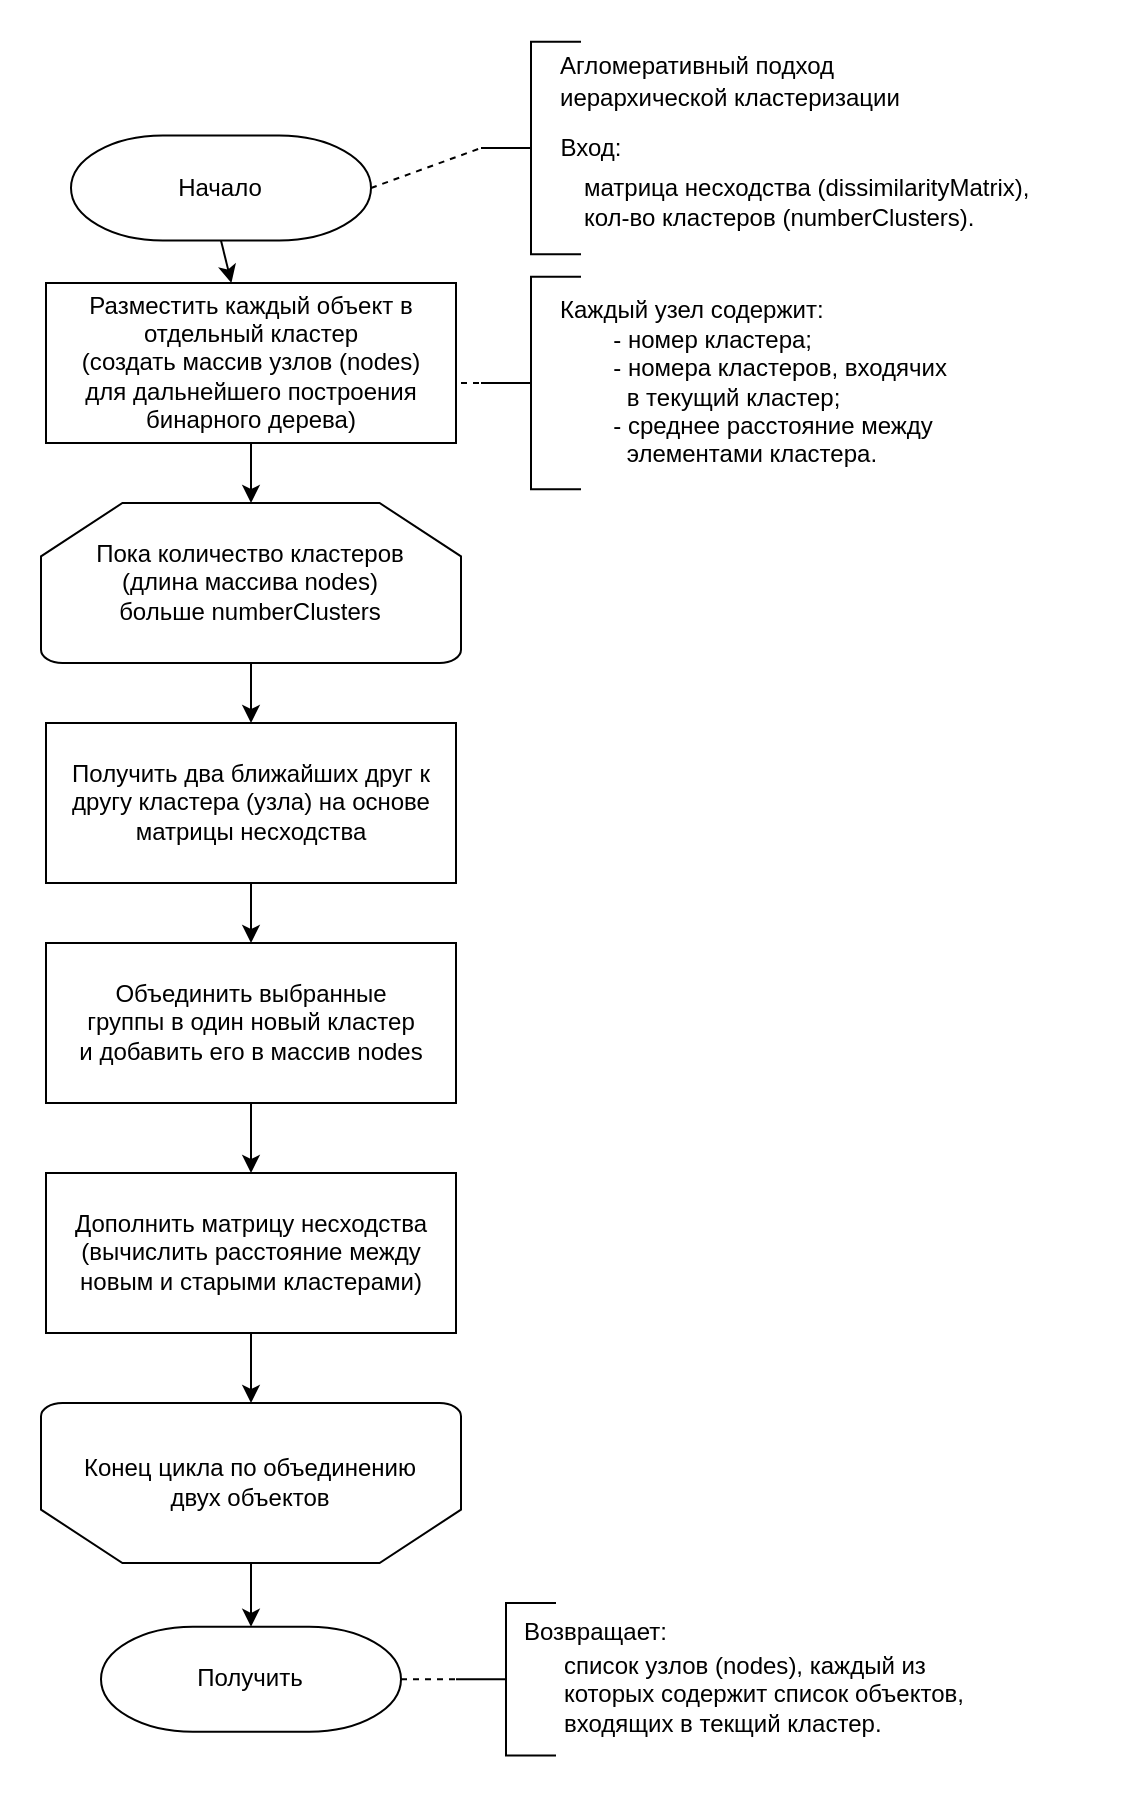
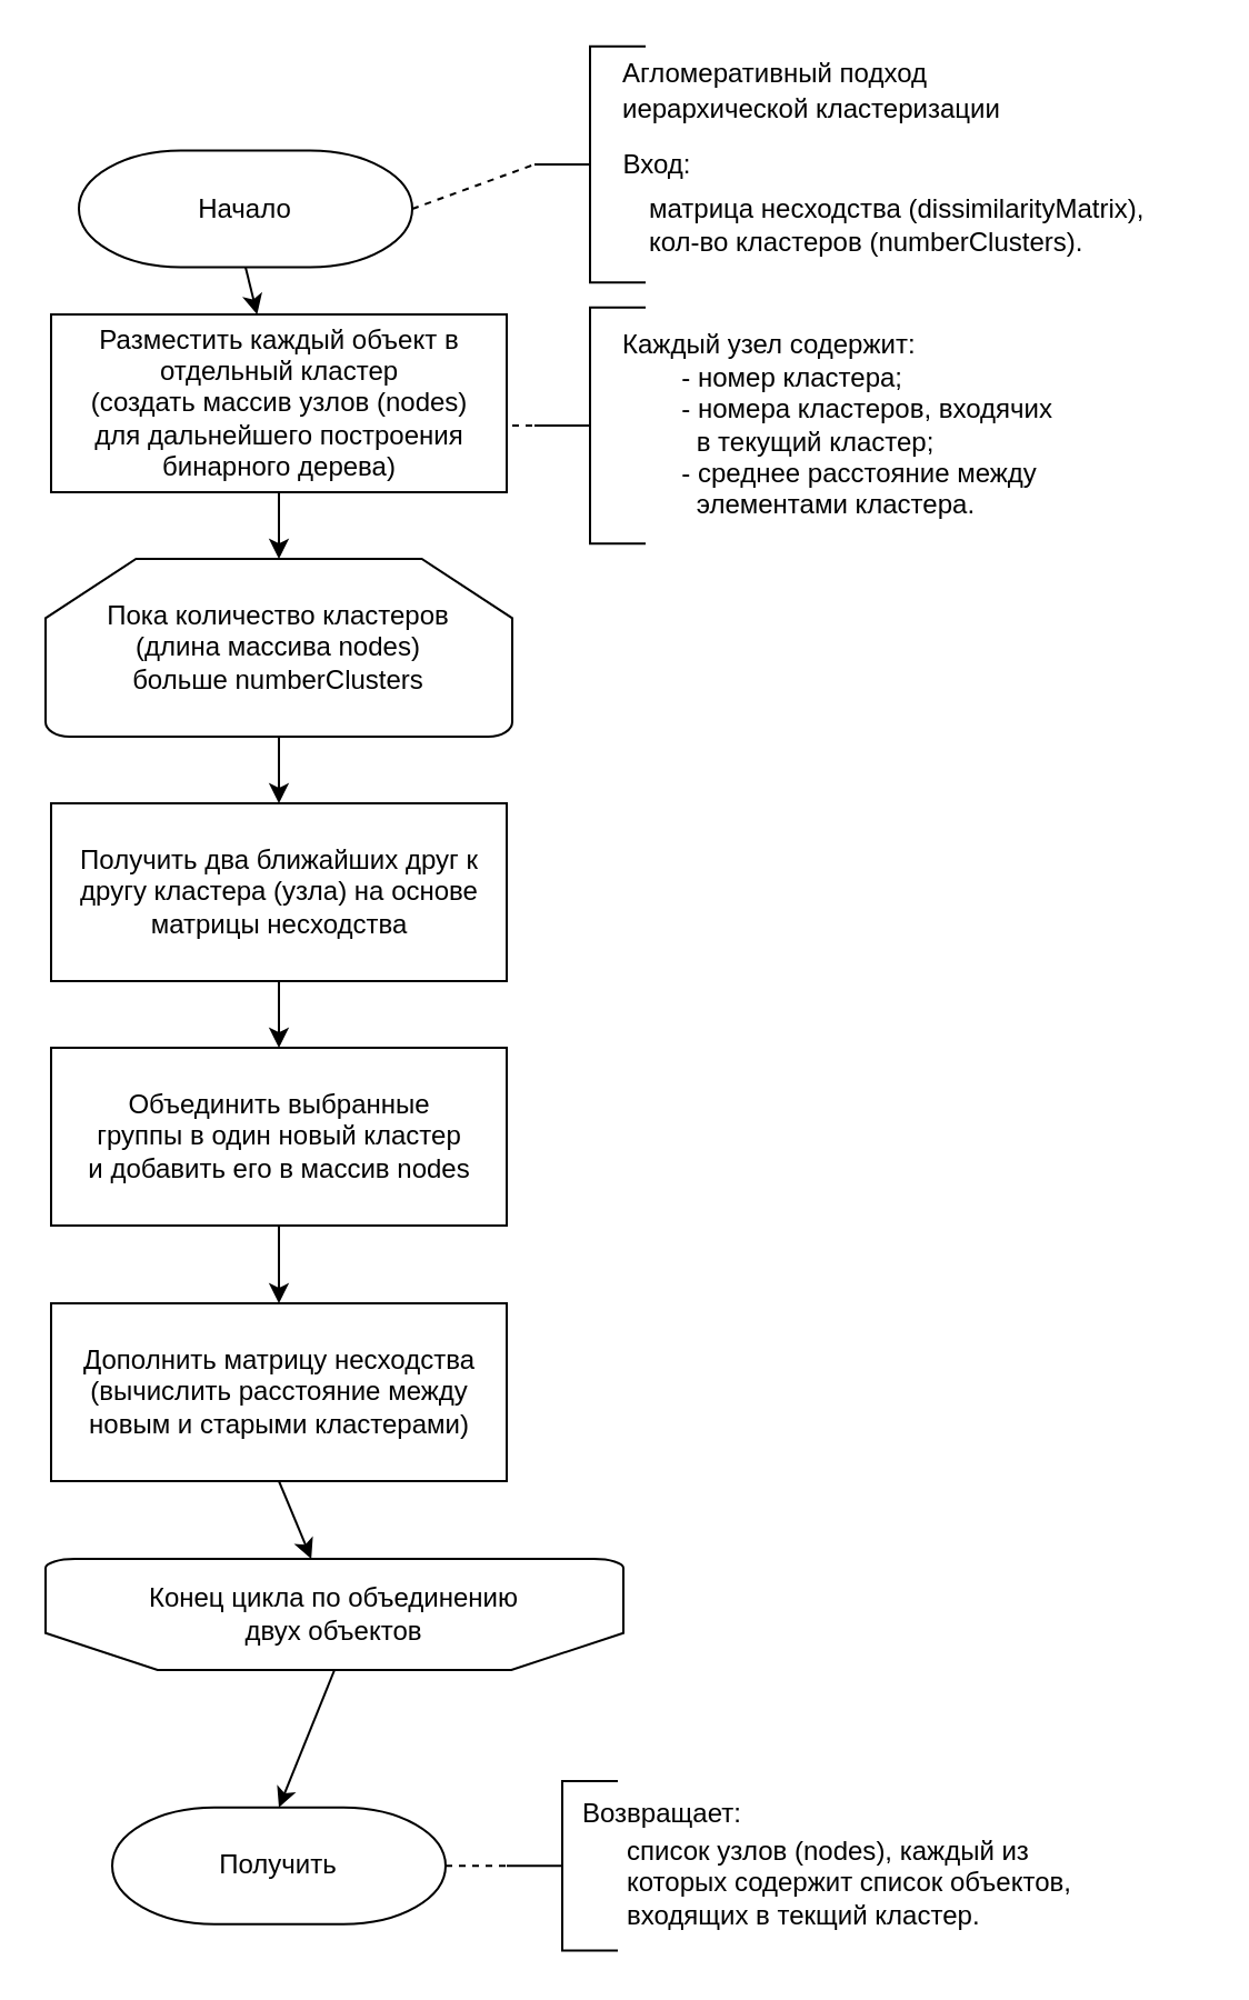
  <mxCell id="0" />
  <mxCell id="1" parent="0" />
  <mxCell id="2" style="edgeStyle=none;html=1;entryX=0;entryY=0.5;entryDx=0;entryDy=0;entryPerimeter=0;fontSize=12;endArrow=none;endFill=0;dashed=1;exitX=1;exitY=0.5;exitDx=0;exitDy=0;exitPerimeter=0;" parent="1" source="4" target="5" edge="1"><mxGeometry relative="1" as="geometry"><mxPoint x="230" y="74" as="sourcePoint" /></mxGeometry></mxCell>
  <mxCell id="3" style="edgeStyle=none;html=1;exitX=0.5;exitY=1;exitDx=0;exitDy=0;exitPerimeter=0;" parent="1" source="4" target="10" edge="1"><mxGeometry relative="1" as="geometry" /></mxCell>
  <mxCell id="4" value="Начало" style="strokeWidth=1;html=1;shape=mxgraph.flowchart.terminator;whiteSpace=wrap;strokeColor=default;gradientColor=none;" parent="1" vertex="1"><mxGeometry x="35" y="67.25" width="150" height="52.5" as="geometry" /></mxCell>
  <mxCell id="5" value="" style="strokeWidth=1;html=1;shape=mxgraph.flowchart.annotation_2;align=left;labelPosition=right;pointerEvents=1;strokeColor=default;fontSize=13;gradientColor=none;" parent="1" vertex="1"><mxGeometry x="240" y="20.38" width="50" height="106.25" as="geometry" /></mxCell>
  <mxCell id="6" value="&lt;span style=&quot;font-size: 12px;&quot;&gt;Агломеративный подход &lt;br&gt;иерархической кластеризации&lt;/span&gt;" style="text;html=1;align=left;verticalAlign=middle;resizable=0;points=[];autosize=1;strokeColor=none;fillColor=none;fontSize=13;strokeWidth=1;" parent="1" vertex="1"><mxGeometry x="277.5" y="20.38" width="200" height="40" as="geometry" /></mxCell>
  <mxCell id="7" value="Вход:" style="text;html=1;align=center;verticalAlign=middle;resizable=0;points=[];autosize=1;strokeColor=none;fillColor=none;fontSize=12;" parent="1" vertex="1"><mxGeometry x="270" y="58.5" width="50" height="30" as="geometry" /></mxCell>
  <mxCell id="8" value="матрица несходства (&lt;span style=&quot;text-align: center;&quot;&gt;dissimilarityMatrix&lt;/span&gt;),&lt;br&gt;кол-во кластеров (numberClusters)." style="text;html=1;align=left;verticalAlign=middle;resizable=0;points=[];autosize=1;strokeColor=none;fillColor=none;fontSize=12;" parent="1" vertex="1"><mxGeometry x="290" y="81" width="250" height="40" as="geometry" /></mxCell>
  <mxCell id="9" style="edgeStyle=none;html=1;exitX=0.5;exitY=1;exitDx=0;exitDy=0;entryX=0.5;entryY=0;entryDx=0;entryDy=0;entryPerimeter=0;" parent="1" source="10" target="20" edge="1"><mxGeometry relative="1" as="geometry" /></mxCell>
  <mxCell id="10" value="Разместить каждый объект в отдельный кластер&lt;br&gt;(создать массив узлов (nodes) &lt;br&gt;для дальнейшего построения бинарного дерева)" style="rounded=0;whiteSpace=wrap;html=1;strokeColor=default;strokeWidth=1;fontSize=12;gradientColor=none;" parent="1" vertex="1"><mxGeometry x="22.5" y="141" width="205" height="80" as="geometry" /></mxCell>
  <mxCell id="11" value="Получить" style="strokeWidth=1;html=1;shape=mxgraph.flowchart.terminator;whiteSpace=wrap;strokeColor=default;gradientColor=none;" parent="1" vertex="1"><mxGeometry x="50" y="812.88" width="150" height="52.5" as="geometry" /></mxCell>
  <mxCell id="12" style="edgeStyle=none;html=1;entryX=0;entryY=0.5;entryDx=0;entryDy=0;entryPerimeter=0;fontSize=12;endArrow=none;endFill=0;dashed=1;exitX=1;exitY=0.5;exitDx=0;exitDy=0;exitPerimeter=0;" parent="1" source="11" target="13" edge="1"><mxGeometry relative="1" as="geometry"><mxPoint x="200" y="837.25" as="sourcePoint" /></mxGeometry></mxCell>
  <mxCell id="13" value="" style="strokeWidth=1;html=1;shape=mxgraph.flowchart.annotation_2;align=left;labelPosition=right;pointerEvents=1;strokeColor=default;fontSize=13;gradientColor=none;" parent="1" vertex="1"><mxGeometry x="227.5" y="801" width="50" height="76.25" as="geometry" /></mxCell>
  <mxCell id="14" value="Возвращает:" style="text;html=1;align=left;verticalAlign=middle;resizable=0;points=[];autosize=1;strokeColor=none;fillColor=none;fontSize=12;" parent="1" vertex="1"><mxGeometry x="260" y="801" width="100" height="30" as="geometry" /></mxCell>
  <mxCell id="15" value="список узлов (&lt;span style=&quot;text-align: center;&quot;&gt;nodes&lt;/span&gt;), каждый из &lt;br&gt;которых содержит список объектов, &lt;br&gt;входящих в текщий кластер." style="text;html=1;align=left;verticalAlign=middle;resizable=0;points=[];autosize=1;strokeColor=none;fillColor=none;fontSize=12;" parent="1" vertex="1"><mxGeometry x="280" y="817.25" width="230" height="60" as="geometry" /></mxCell>
  <mxCell id="16" style="edgeStyle=none;html=1;entryX=0;entryY=0.5;entryDx=0;entryDy=0;entryPerimeter=0;fontSize=12;endArrow=none;endFill=0;dashed=1;" parent="1" target="17" edge="1"><mxGeometry relative="1" as="geometry"><mxPoint x="230" y="191" as="sourcePoint" /></mxGeometry></mxCell>
  <mxCell id="17" value="" style="strokeWidth=1;html=1;shape=mxgraph.flowchart.annotation_2;align=left;labelPosition=right;pointerEvents=1;strokeColor=default;fontSize=13;gradientColor=none;" parent="1" vertex="1"><mxGeometry x="240" y="137.88" width="50" height="106.25" as="geometry" /></mxCell>
  <mxCell id="18" value="Каждый узел содержит:&lt;br&gt;&lt;span style=&quot;white-space: pre;&quot;&gt;&#09;&lt;/span&gt;- номер кластера;&lt;br&gt;&lt;span style=&quot;white-space: pre;&quot;&gt;&#09;&lt;/span&gt;- номера кластеров, входячих &lt;br&gt;&lt;span style=&quot;white-space: pre;&quot;&gt;&#09;&lt;/span&gt;&amp;nbsp; в текущий кластер;&lt;br&gt;&lt;span style=&quot;white-space: pre;&quot;&gt;&#09;&lt;/span&gt;- среднее расстояние между&lt;br&gt;&lt;span style=&quot;white-space: pre;&quot;&gt;&#09;&lt;/span&gt;&amp;nbsp; элементами кластера." style="text;html=1;align=left;verticalAlign=middle;resizable=0;points=[];autosize=1;strokeColor=none;fillColor=none;fontSize=12;" parent="1" vertex="1"><mxGeometry x="277.5" y="141" width="220" height="100" as="geometry" /></mxCell>
  <mxCell id="19" style="edgeStyle=none;html=1;exitX=0.5;exitY=1;exitDx=0;exitDy=0;exitPerimeter=0;entryX=0.5;entryY=0;entryDx=0;entryDy=0;" parent="1" source="20" target="22" edge="1"><mxGeometry relative="1" as="geometry" /></mxCell>
  <mxCell id="20" value="Пока количество кластеров &lt;br&gt;(длина массива nodes) больше&amp;nbsp;&lt;span style=&quot;text-align: left;&quot;&gt;numberClusters&lt;/span&gt;" style="strokeWidth=1;html=1;shape=mxgraph.flowchart.loop_limit;whiteSpace=wrap;" parent="1" vertex="1"><mxGeometry x="20" y="251" width="210" height="80" as="geometry" /></mxCell>
  <mxCell id="21" style="edgeStyle=none;html=1;exitX=0.5;exitY=1;exitDx=0;exitDy=0;entryX=0.5;entryY=0;entryDx=0;entryDy=0;" parent="1" source="22" target="24" edge="1"><mxGeometry relative="1" as="geometry" /></mxCell>
  <mxCell id="22" value="Получить два ближайших друг к другу кластера (узла) на основе матрицы несходства" style="rounded=0;whiteSpace=wrap;html=1;strokeColor=default;strokeWidth=1;fontSize=12;gradientColor=none;" parent="1" vertex="1"><mxGeometry x="22.5" y="361" width="205" height="80" as="geometry" /></mxCell>
  <mxCell id="23" style="edgeStyle=none;html=1;exitX=0.5;exitY=1;exitDx=0;exitDy=0;" parent="1" source="24" target="26" edge="1"><mxGeometry relative="1" as="geometry" /></mxCell>
  <mxCell id="24" value="Объединить выбранные &lt;br&gt;группы в один новый кластер &lt;br&gt;и добавить его в массив nodes" style="rounded=0;whiteSpace=wrap;html=1;strokeColor=default;strokeWidth=1;fontSize=12;gradientColor=none;" parent="1" vertex="1"><mxGeometry x="22.5" y="471" width="205" height="80" as="geometry" /></mxCell>
  <mxCell id="25" style="edgeStyle=none;html=1;exitX=0.5;exitY=1;exitDx=0;exitDy=0;" parent="1" source="26" target="28" edge="1"><mxGeometry relative="1" as="geometry" /></mxCell>
  <mxCell id="26" value="Дополнить матрицу несходства &lt;br&gt;(вычислить расстояние между новым и старыми кластерами)" style="rounded=0;whiteSpace=wrap;html=1;strokeColor=default;strokeWidth=1;fontSize=12;gradientColor=none;" parent="1" vertex="1"><mxGeometry x="22.5" y="586" width="205" height="80" as="geometry" /></mxCell>
  <mxCell id="27" style="edgeStyle=none;html=1;exitX=0.5;exitY=0;exitDx=0;exitDy=0;exitPerimeter=0;entryX=0.5;entryY=0;entryDx=0;entryDy=0;entryPerimeter=0;" parent="1" source="28" target="11" edge="1"><mxGeometry relative="1" as="geometry"><mxPoint x="125" y="791" as="sourcePoint" /></mxGeometry></mxCell>
- <mxCell id="28" value="Конец цикла по объединению &lt;br&gt;двух объектов" style="strokeWidth=1;html=1;shape=mxgraph.flowchart.loop_limit;whiteSpace=wrap;direction=west;" parent="1" vertex="1"><mxGeometry x="20" y="701" width="210" height="80" as="geometry" /></mxCell>
+ <mxCell id="28" value="Конец цикла по объединению &lt;br&gt;двух объектов" style="strokeWidth=1;html=1;shape=mxgraph.flowchart.loop_limit;whiteSpace=wrap;direction=west;" parent="1" vertex="1"><mxGeometry x="20" y="701" width="260" height="50" as="geometry" /></mxCell>
